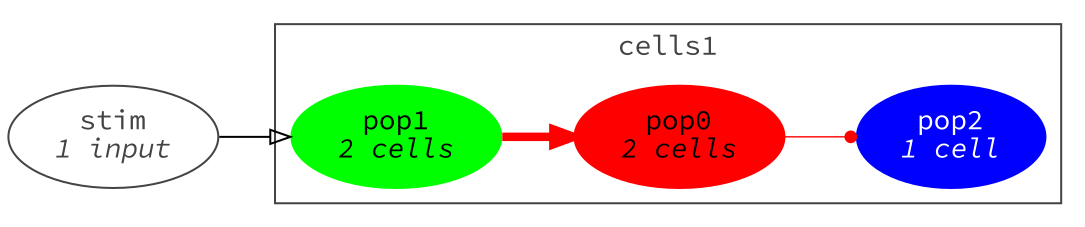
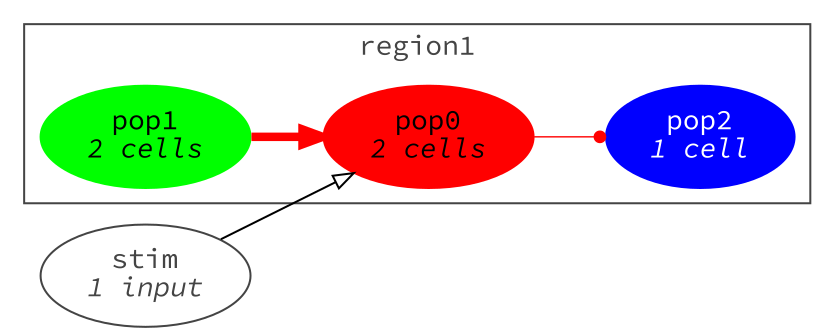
  digraph {
    fontname="Source Code Pro"
    rankdir=LR
    node [fontcolor="#000000" fontname="Source Code Pro" shape=ellipse style=filled]
    edge [color="#ff0000" fontcolor="#ff0000" fontname="Source Code Pro" style=solid]
    n1 [color="#ff0000" label=<pop0<br/><i>2 cells</i>>]
    n2 [color="#00ff00" label=<pop1<br/><i>2 cells</i>>]
    n3 [color="#0000ff" fontcolor="#ffffff" label=<pop2<br/><i>1 cell</i>>]
    n4 [color="#444444" fontcolor="#444444" label=<stim<br/><i>1 input</i>> shape="" style=""]
    subgraph cluster_1 {
      color="#444444"
      fontcolor="#444444"
-     label=cells1
+     label=region1
      n1
      n2
      n3
    }
    n1 -> n3 [arrowhead=dot arrowsize=0.7 penwidth=0.7]
    n2 -> n1 [arrowhead=normal arrowsize=1 penwidth=4.2]
-   n4 -> n2 [arrowhead=empty color="" fontcolor="" style=""]
+   n4 -> n1 [arrowhead=empty color="" fontcolor="" style=""]
  }
